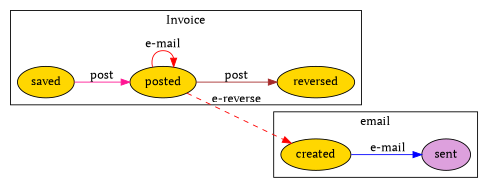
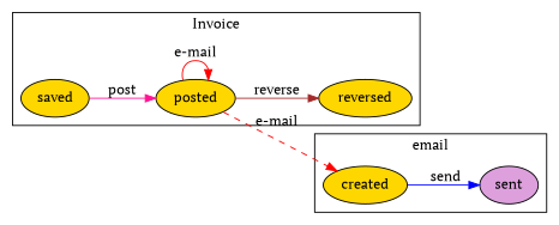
  digraph {
    fontname="PT Serif"
    rankdir=LR
    node [fillcolor=gold fontname="PT Serif" style=filled]
    edge [color=red fontname="PT Serif" style=solid]
    saved
    posted
    reversed
    created
    sent [fillcolor=plum]
    subgraph sub_1 {
      cluster=true
      label=Invoice
      saved
      posted
      reversed
    }
    subgraph sub_2 {
      cluster=true
      label=email
      created
      sent
    }
    saved -> posted [color=deeppink label=post]
    posted -> posted [label="e-mail"]
-   posted -> reversed [color=brown label=post]
-   posted -> created [label="e-reverse" style=dashed]
-   created -> sent [color=blue label="e-mail"]
+   posted -> reversed [color=brown label=reverse]
+   posted -> created [label="e-mail" style=dashed]
+   created -> sent [color=blue label=send]
  }
